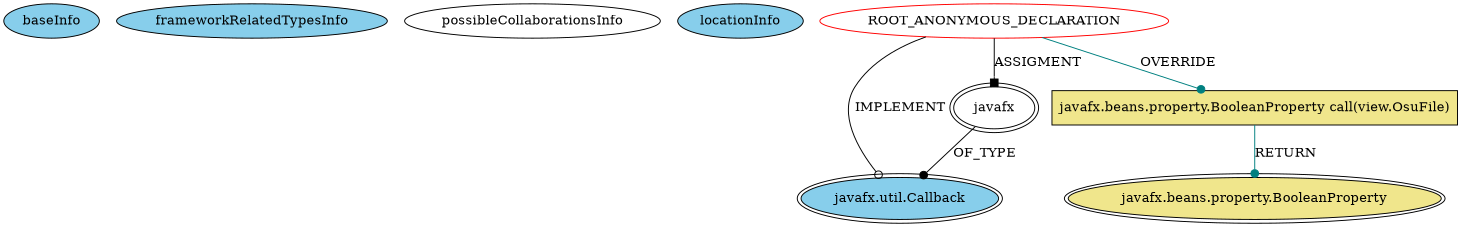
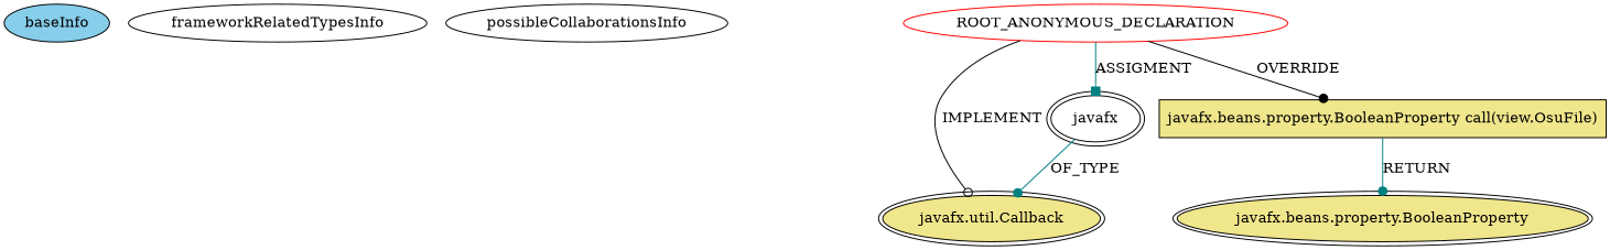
  digraph {
    node [fillcolor=white style=filled]
    edge [arrowhead=dot color=teal]
    baseInfo [category=extension_graph fillcolor=skyblue graphId=221 isAnonymous=true possibleRelation=false]
-   frameworkRelatedTypesInfo [0="javafx.util.Callback" fillcolor=skyblue]
+   frameworkRelatedTypesInfo [0="javafx.util.Callback"]
    possibleCollaborationsInfo
-   locationInfo [contextSignature="void initialize(java.net.URL,java.util.ResourceBundle)" filePath="/Catuna-OsuExport/OsuExport-master/src/view/PanelController.java" fillcolor=skyblue graphId=221 projectName="Catuna-OsuExport"]
    n5 [color=red isFrameworkType=false label=ROOT_ANONYMOUS_DECLARATION vertexType=ROOT_ANONYMOUS_DECLARATION]
-   n6 [fillcolor=skyblue isFrameworkType=true label="javafx.util.Callback" peripheries=2 vertexType=FRAMEWORK_INTERFACE_TYPE]
+   n6 [fillcolor=khaki isFrameworkType=true label="javafx.util.Callback" peripheries=2 vertexType=FRAMEWORK_INTERFACE_TYPE]
    n7 [isFrameworkType=true label=javafx peripheries=2 vertexType=OUTSIDE_VARIABLE_EXPRESION]
    n8 [fillcolor=khaki isFrameworkType=false label="javafx.beans.property.BooleanProperty call(view.OsuFile)" shape=box vertexType=OVERRIDING_METHOD_DECLARATION]
    n9 [fillcolor=khaki isFrameworkType=true label="javafx.beans.property.BooleanProperty" peripheries=2 vertexType=FRAMEWORK_CLASS_TYPE]
    n5 -> n6 [arrowhead=odot color=black label=IMPLEMENT]
-   n5 -> n7 [arrowhead=box color=black label=ASSIGMENT]
-   n5 -> n8 [label=OVERRIDE]
-   n7 -> n6 [color=black label=OF_TYPE]
+   n5 -> n7 [arrowhead=box label=ASSIGMENT]
+   n5 -> n8 [color=black label=OVERRIDE]
+   n7 -> n6 [label=OF_TYPE]
    n8 -> n9 [label=RETURN]
  }
